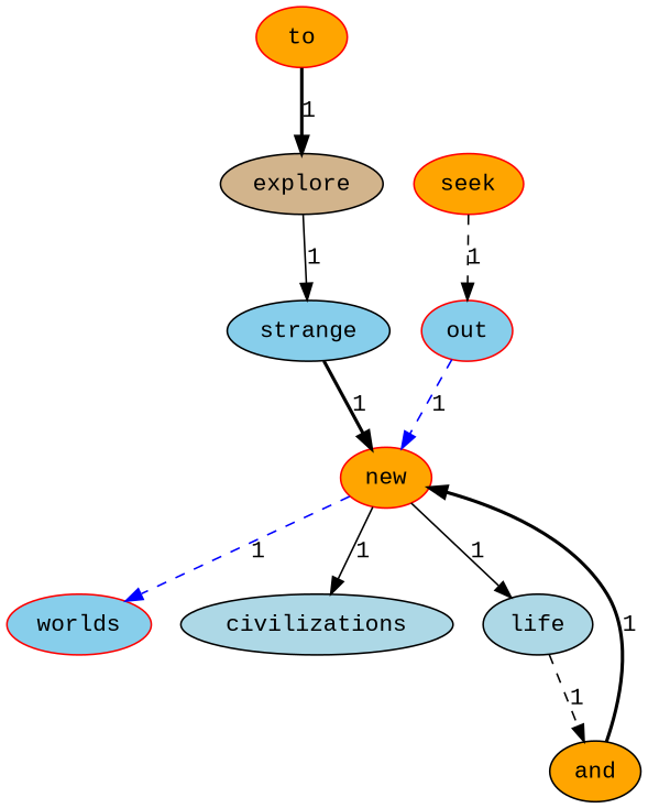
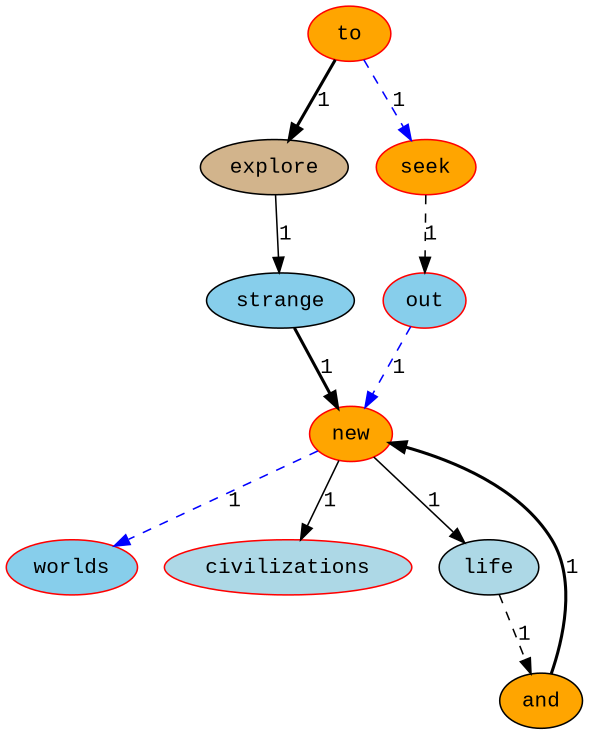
  digraph {
    fontname="Liberation Mono"
    node [fillcolor=orange fontname="Liberation Mono" style=filled]
    edge [fontname="Liberation Mono" style=dashed]
    new [color=red]
    worlds [color=red fillcolor=skyblue]
-   civilizations [fillcolor=lightblue]
+   civilizations [fillcolor=lightblue color=red]
    life [fillcolor=lightblue]
    and
    to [color=red]
    explore [fillcolor=tan]
    seek [color=red]
    strange [fillcolor=skyblue]
    out [color=red fillcolor=skyblue]
    new -> worlds [color=blue label=1]
    new -> civilizations [label=1 style=solid]
    new -> life [label=1 style=solid]
    life -> and [label=1]
    and -> new [label=1 style=bold]
    to -> explore [label=1 style=bold]
+   to -> seek [color=blue label=1]
    explore -> strange [label=1 style=solid]
    seek -> out [color=black label=1]
    strange -> new [label=1 style=bold]
    out -> new [color=blue label=1]
  }
